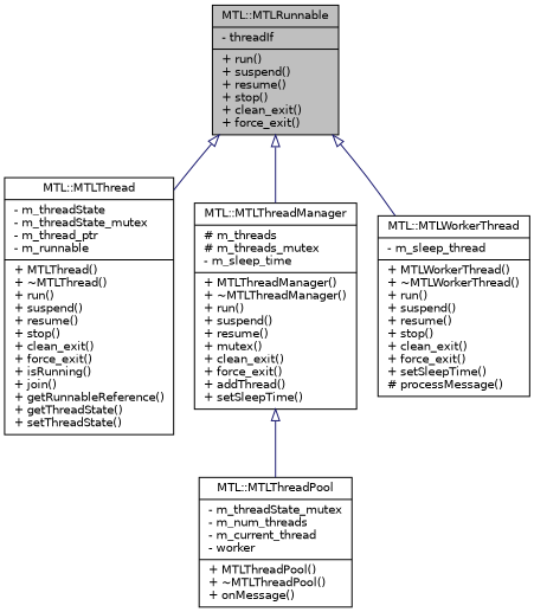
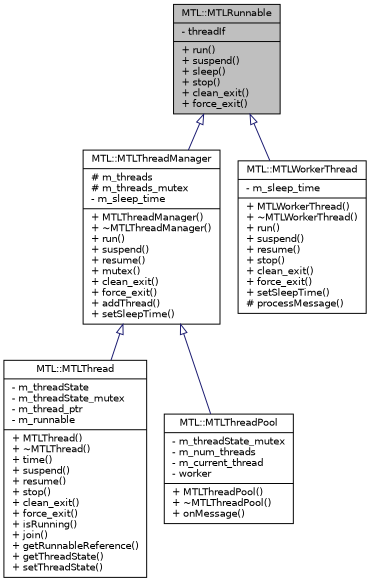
  digraph {
    node [color=black fillcolor=white fontname=Helvetica fontsize=10 shape=record style=filled]
    edge [arrowtail=onormal color=midnightblue dir=back fontname=Helvetica fontsize=10 labelfontname=Helvetica labelfontsize=10 style=solid]
-   n1 [fillcolor=grey75 fontcolor=black height=0.2 label="{MTL::MTLRunnable\n|- threadIf\l|+ run()\l+ suspend()\l+ resume()\l+ stop()\l+ clean_exit()\l+ force_exit()\l}" width=0.4]
-   n2 [height=0.2 label="{MTL::MTLThread\n|- m_threadState\l- m_threadState_mutex\l- m_thread_ptr\l- m_runnable\l|+ MTLThread()\l+ ~MTLThread()\l+ run()\l+ suspend()\l+ resume()\l+ stop()\l+ clean_exit()\l+ force_exit()\l+ isRunning()\l+ join()\l+ getRunnableReference()\l+ getThreadState()\l+ setThreadState()\l}" width=0.4]
+   n1 [fillcolor=grey75 fontcolor=black height=0.2 label="{MTL::MTLRunnable\n|- threadIf\l|+ run()\l+ suspend()\l+ sleep()\l+ stop()\l+ clean_exit()\l+ force_exit()\l}" width=0.4]
+   n2 [height=0.2 label="{MTL::MTLThread\n|- m_threadState\l- m_threadState_mutex\l- m_thread_ptr\l- m_runnable\l|+ MTLThread()\l+ ~MTLThread()\l+ time()\l+ suspend()\l+ resume()\l+ stop()\l+ clean_exit()\l+ force_exit()\l+ isRunning()\l+ join()\l+ getRunnableReference()\l+ getThreadState()\l+ setThreadState()\l}" width=0.4]
    n3 [height=0.2 label="{MTL::MTLThreadManager\n|# m_threads\l# m_threads_mutex\l- m_sleep_time\l|+ MTLThreadManager()\l+ ~MTLThreadManager()\l+ run()\l+ suspend()\l+ resume()\l+ mutex()\l+ clean_exit()\l+ force_exit()\l+ addThread()\l+ setSleepTime()\l}" width=0.4]
-   n4 [height=0.2 label="{MTL::MTLWorkerThread\n|- m_sleep_thread\l|+ MTLWorkerThread()\l+ ~MTLWorkerThread()\l+ run()\l+ suspend()\l+ resume()\l+ stop()\l+ clean_exit()\l+ force_exit()\l+ setSleepTime()\l# processMessage()\l}" width=0.4]
+   n4 [height=0.2 label="{MTL::MTLWorkerThread\n|- m_sleep_time\l|+ MTLWorkerThread()\l+ ~MTLWorkerThread()\l+ run()\l+ suspend()\l+ resume()\l+ stop()\l+ clean_exit()\l+ force_exit()\l+ setSleepTime()\l# processMessage()\l}" width=0.4]
    n5 [height=0.2 label="{MTL::MTLThreadPool\n|- m_threadState_mutex\l- m_num_threads\l- m_current_thread\l- worker\l|+ MTLThreadPool()\l+ ~MTLThreadPool()\l+ onMessage()\l}" width=0.4]
-   n1 -> n2
+   n3 -> n2
    n1 -> n3
    n1 -> n4
    n3 -> n5
  }
